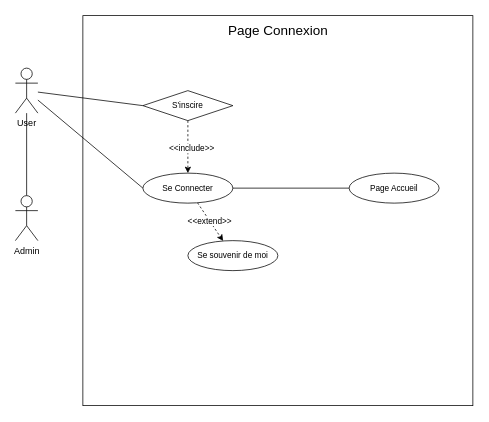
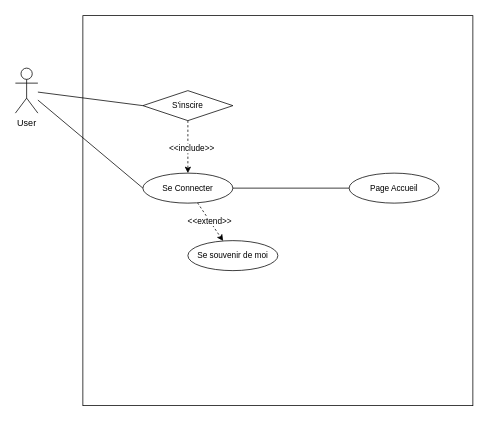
  <mxCell id="0" />
  <mxCell id="1" parent="0" />
  <mxCell id="2" value="" style="whiteSpace=wrap;html=1;aspect=fixed;" vertex="1" parent="1"><mxGeometry x="110" y="20" width="520" height="520" as="geometry" /></mxCell>
- <mxCell id="3" value="&lt;font style=&quot;font-size: 18px;&quot;&gt;Page Connexion&lt;/font&gt;" style="text;html=1;align=center;verticalAlign=middle;resizable=0;points=[];autosize=1;strokeColor=none;fillColor=none;" vertex="1" parent="1"><mxGeometry x="290" y="20" width="160" height="40" as="geometry" /></mxCell>
- <mxCell id="4" value="" style="rounded=0;orthogonalLoop=1;jettySize=auto;html=1;endArrow=none;endFill=0;" edge="1" parent="1" source="7" target="8"><mxGeometry relative="1" as="geometry" /></mxCell>
  <mxCell id="5" style="edgeStyle=none;shape=connector;rounded=0;orthogonalLoop=1;jettySize=auto;html=1;entryX=0;entryY=0.5;entryDx=0;entryDy=0;strokeColor=default;align=center;verticalAlign=middle;fontFamily=Helvetica;fontSize=11;fontColor=default;labelBackgroundColor=default;endArrow=none;endFill=0;" edge="1" parent="1" source="7" target="11"><mxGeometry relative="1" as="geometry" /></mxCell>
  <mxCell id="6" style="edgeStyle=none;shape=connector;rounded=0;orthogonalLoop=1;jettySize=auto;html=1;entryX=0;entryY=0.5;entryDx=0;entryDy=0;strokeColor=default;align=center;verticalAlign=middle;fontFamily=Helvetica;fontSize=11;fontColor=default;labelBackgroundColor=default;endArrow=none;endFill=0;" edge="1" parent="1" source="7" target="15"><mxGeometry relative="1" as="geometry" /></mxCell>
  <mxCell id="7" value="User" style="shape=umlActor;verticalLabelPosition=bottom;verticalAlign=top;html=1;outlineConnect=0;" vertex="1" parent="1"><mxGeometry x="20" y="90" width="30" height="60" as="geometry" /></mxCell>
- <mxCell id="8" value="Admin" style="shape=umlActor;verticalLabelPosition=bottom;verticalAlign=top;html=1;outlineConnect=0;" vertex="1" parent="1"><mxGeometry x="20" y="260" width="30" height="60" as="geometry" /></mxCell>
  <mxCell id="9" style="edgeStyle=none;shape=connector;rounded=0;orthogonalLoop=1;jettySize=auto;html=1;dashed=1;strokeColor=default;align=center;verticalAlign=middle;fontFamily=Helvetica;fontSize=11;fontColor=default;labelBackgroundColor=default;endArrow=classic;endFill=1;" edge="1" parent="1" source="11" target="15"><mxGeometry relative="1" as="geometry" /></mxCell>
  <mxCell id="10" value="&amp;lt;&amp;lt;include&amp;gt;&amp;gt;" style="edgeLabel;html=1;align=center;verticalAlign=middle;resizable=0;points=[];strokeColor=default;fontFamily=Helvetica;fontSize=11;fontColor=default;labelBackgroundColor=default;fillColor=default;" vertex="1" connectable="0" parent="9"><mxGeometry x="0.017" y="4" relative="1" as="geometry"><mxPoint as="offset" /></mxGeometry></mxCell>
  <mxCell id="11" value="S'inscire" style="rhombus;whiteSpace=wrap;html=1;fontFamily=Helvetica;fontSize=11;fontColor=default;labelBackgroundColor=default;" vertex="1" parent="1"><mxGeometry x="190" y="120" width="120" height="40" as="geometry" /></mxCell>
  <mxCell id="12" style="edgeStyle=none;shape=connector;rounded=0;orthogonalLoop=1;jettySize=auto;html=1;entryX=0;entryY=0.5;entryDx=0;entryDy=0;strokeColor=default;align=center;verticalAlign=middle;fontFamily=Helvetica;fontSize=11;fontColor=default;labelBackgroundColor=default;endArrow=none;endFill=0;" edge="1" parent="1" source="15" target="17"><mxGeometry relative="1" as="geometry" /></mxCell>
  <mxCell id="13" style="edgeStyle=none;shape=connector;rounded=0;orthogonalLoop=1;jettySize=auto;html=1;strokeColor=default;align=center;verticalAlign=middle;fontFamily=Helvetica;fontSize=11;fontColor=default;labelBackgroundColor=default;endArrow=classic;endFill=1;dashed=1;" edge="1" parent="1" source="15" target="16"><mxGeometry relative="1" as="geometry" /></mxCell>
  <mxCell id="14" value="&amp;lt;&amp;lt;extend&amp;gt;&amp;gt;" style="edgeLabel;html=1;align=center;verticalAlign=middle;resizable=0;points=[];strokeColor=default;fontFamily=Helvetica;fontSize=11;fontColor=default;labelBackgroundColor=default;fillColor=default;" vertex="1" connectable="0" parent="13"><mxGeometry x="-0.069" y="-1" relative="1" as="geometry"><mxPoint y="-1" as="offset" /></mxGeometry></mxCell>
  <mxCell id="15" value="Se Connecter" style="ellipse;whiteSpace=wrap;html=1;fontFamily=Helvetica;fontSize=11;fontColor=default;labelBackgroundColor=default;" vertex="1" parent="1"><mxGeometry x="190" y="230" width="120" height="40" as="geometry" /></mxCell>
  <mxCell id="16" value="Se souvenir de moi" style="ellipse;whiteSpace=wrap;html=1;fontFamily=Helvetica;fontSize=11;fontColor=default;labelBackgroundColor=default;" vertex="1" parent="1"><mxGeometry x="250" y="320" width="120" height="40" as="geometry" /></mxCell>
  <mxCell id="17" value="Page Accueil" style="ellipse;whiteSpace=wrap;html=1;fontFamily=Helvetica;fontSize=11;fontColor=default;labelBackgroundColor=default;" vertex="1" parent="1"><mxGeometry x="465" y="230" width="120" height="40" as="geometry" /></mxCell>
